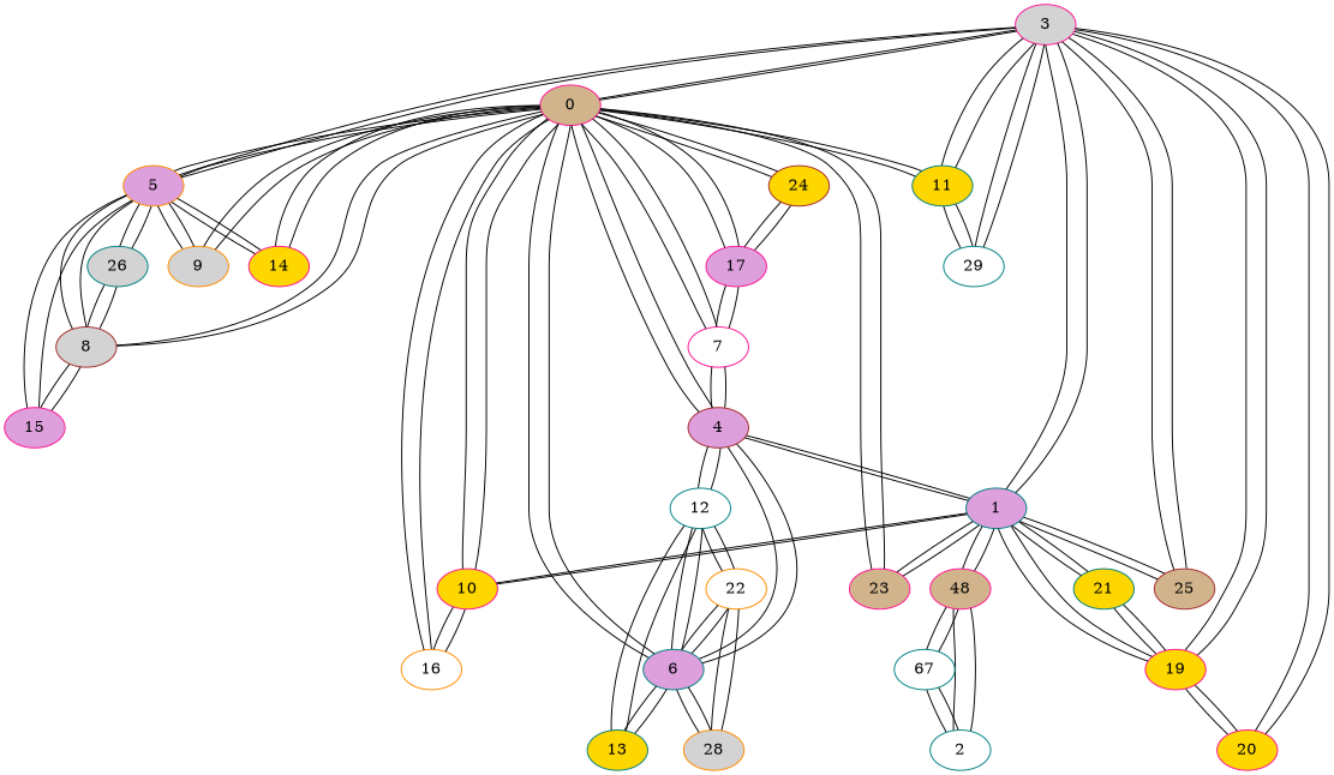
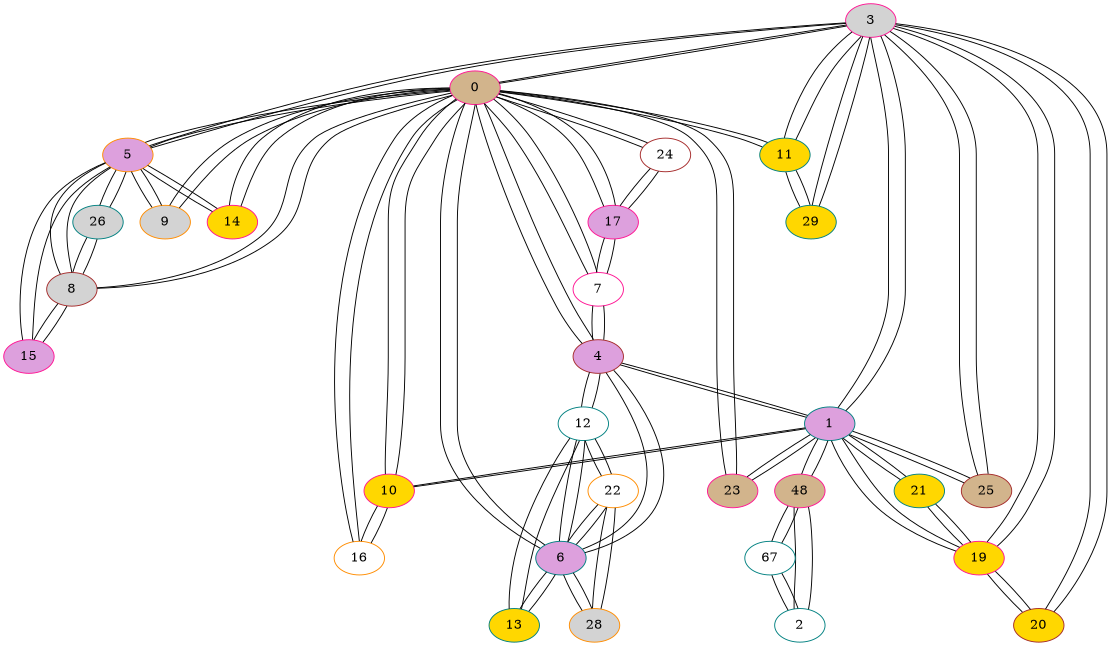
  graph {
    node [color=deeppink fillcolor=white style=filled]
    3 [fillcolor=lightgrey]
    0 [fillcolor=tan]
    1 [color=teal fillcolor=plum]
    5 [color=darkorange fillcolor=plum]
    11 [color=teal fillcolor=gold]
    19 [fillcolor=gold]
-   20 [fillcolor=gold]
+   20 [color=brown fillcolor=gold]
    25 [color=brown fillcolor=tan]
-   29 [color=teal]
+   29 [color=teal fillcolor=gold]
    4 [color=brown fillcolor=plum]
    6 [color=teal fillcolor=plum]
    7
    8 [color=brown fillcolor=lightgrey]
    9 [color=darkorange fillcolor=lightgrey]
    10 [fillcolor=gold]
    14 [fillcolor=gold]
    16 [color=darkorange]
    17 [fillcolor=plum]
    23 [fillcolor=tan]
-   24 [color=brown fillcolor=gold]
+   24 [color=brown]
    n21 [fillcolor=tan label=48]
    21 [color=teal fillcolor=gold]
    15 [fillcolor=plum]
    26 [color=teal fillcolor=lightgrey]
    12 [color=teal]
    13 [color=teal fillcolor=gold]
    22 [color=darkorange]
    28 [color=darkorange fillcolor=lightgrey]
    2 [color=teal]
    n30 [color=teal label=67]
    3 -- 0
    3 -- 1
    3 -- 5
    3 -- 11
    3 -- 19
    3 -- 20
    3 -- 25
    3 -- 29
    0 -- 3
    0 -- 5
    0 -- 11
    0 -- 4
    0 -- 6
    0 -- 7
    0 -- 8
    0 -- 9
    0 -- 10
    0 -- 14
    0 -- 16
    0 -- 17
    0 -- 23
    0 -- 24
    1 -- 3
    1 -- 19
    1 -- 25
    1 -- 4
    1 -- 10
    1 -- 23
    1 -- n21
    1 -- 21
    5 -- 3
    5 -- 0
    5 -- 8
    5 -- 9
    5 -- 14
    5 -- 15
    5 -- 26
    11 -- 3
    11 -- 0
    11 -- 29
    19 -- 3
    19 -- 1
    19 -- 20
    19 -- 21
    20 -- 3
    20 -- 19
    25 -- 3
    25 -- 1
    29 -- 3
    29 -- 11
    4 -- 0
    4 -- 1
    4 -- 6
    4 -- 7
    4 -- 12
    6 -- 0
    6 -- 4
    6 -- 12
    6 -- 13
    6 -- 22
    6 -- 28
    7 -- 0
    7 -- 4
    7 -- 17
    8 -- 0
    8 -- 5
    8 -- 15
    8 -- 26
    9 -- 0
    9 -- 5
    10 -- 0
    10 -- 1
    10 -- 16
    14 -- 0
    14 -- 5
    16 -- 0
    16 -- 10
    17 -- 0
    17 -- 7
    17 -- 24
    23 -- 0
    23 -- 1
    24 -- 0
    24 -- 17
    n21 -- 1
    n21 -- 2
    n21 -- n30
    21 -- 1
    21 -- 19
    15 -- 5
    15 -- 8
    26 -- 5
    26 -- 8
    12 -- 4
    12 -- 6
    12 -- 13
    12 -- 22
    13 -- 6
    13 -- 12
    22 -- 6
    22 -- 12
    22 -- 28
    28 -- 6
    28 -- 22
    2 -- n21
    2 -- n30
    n30 -- n21
    n30 -- 2
  }
